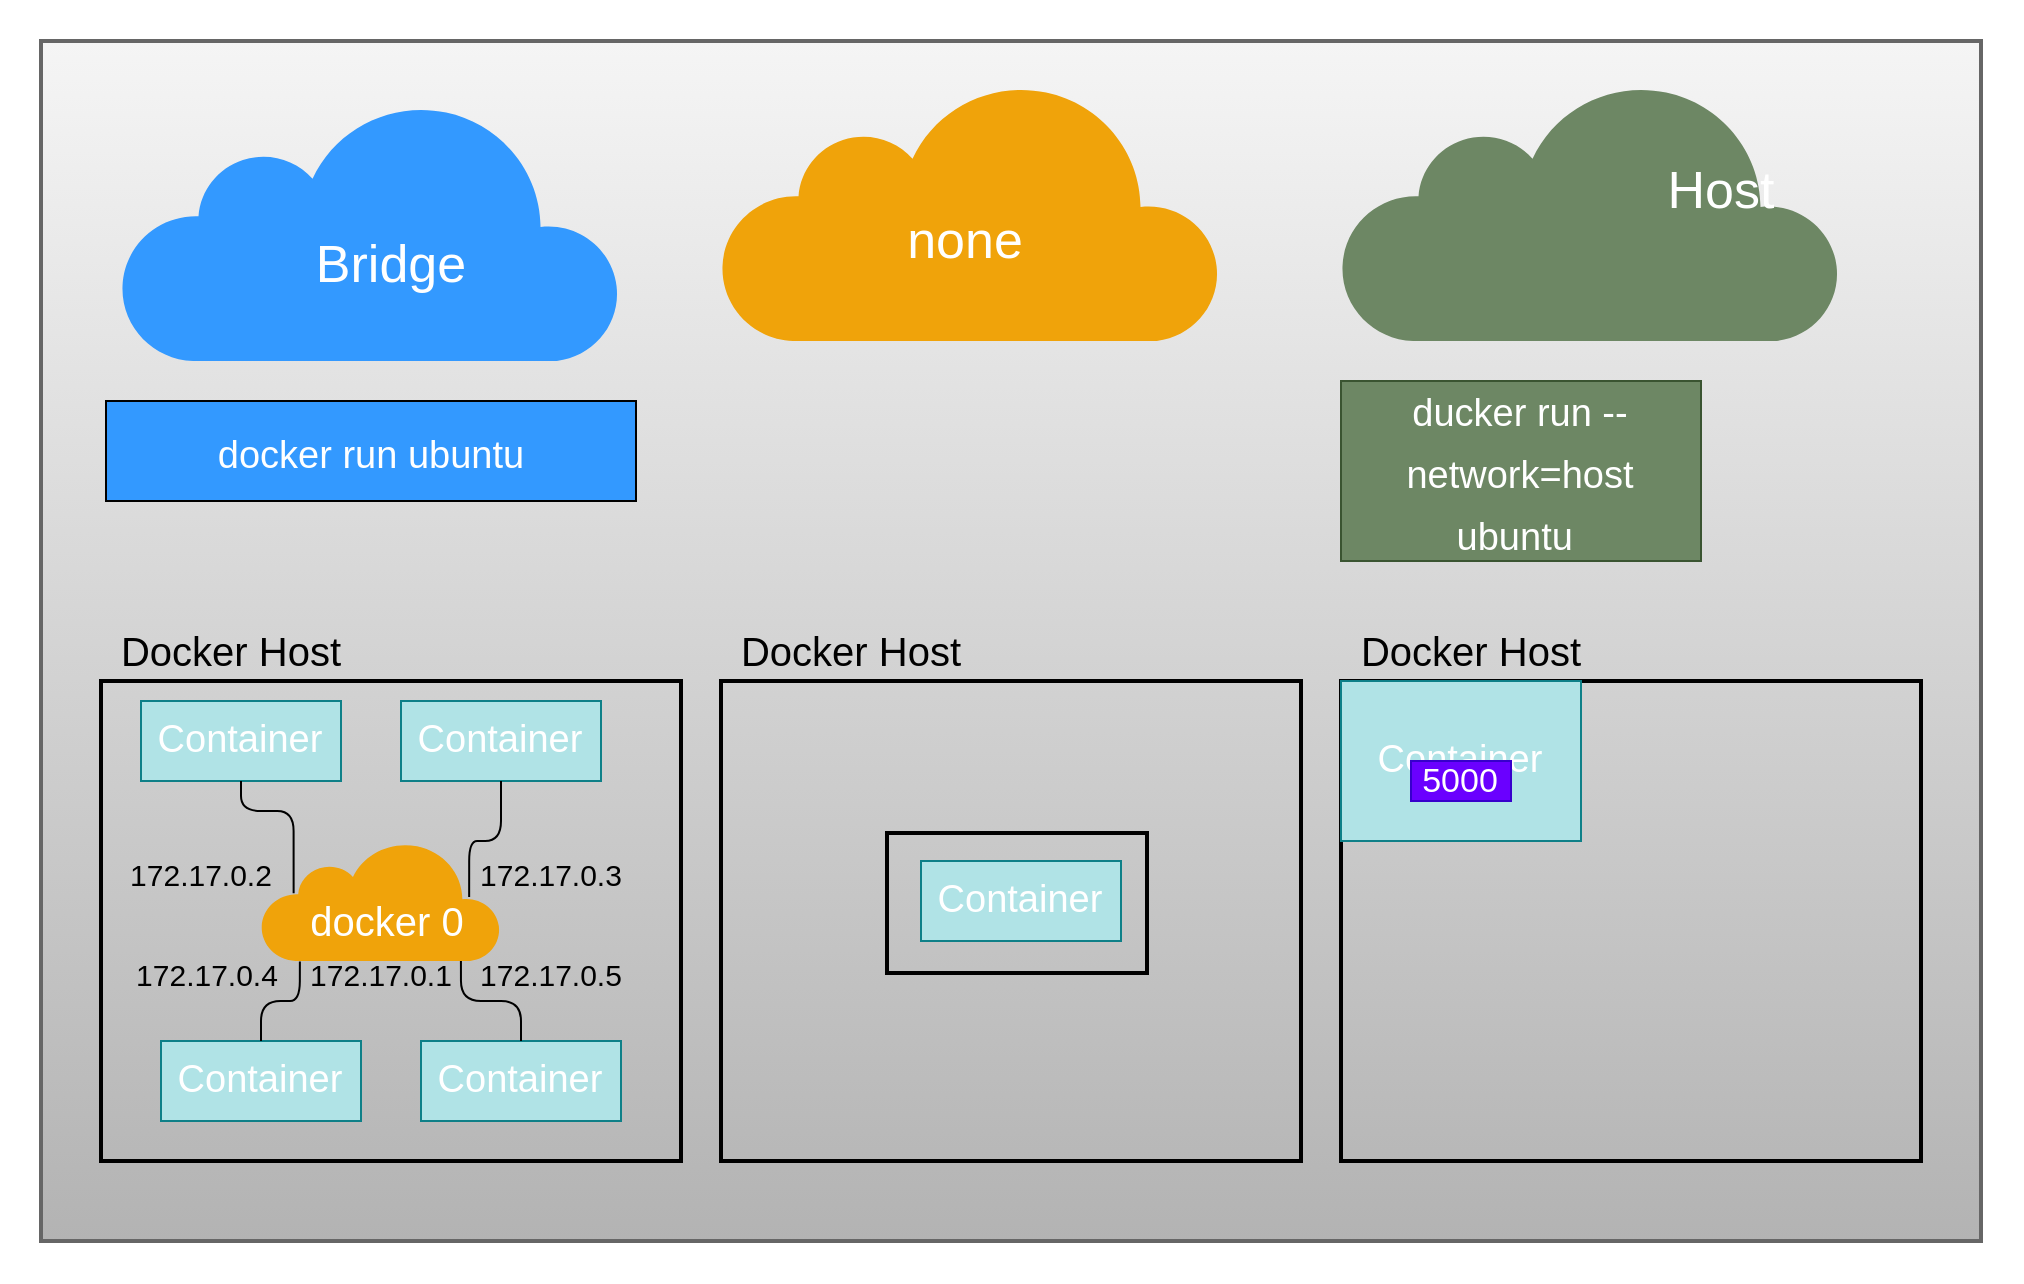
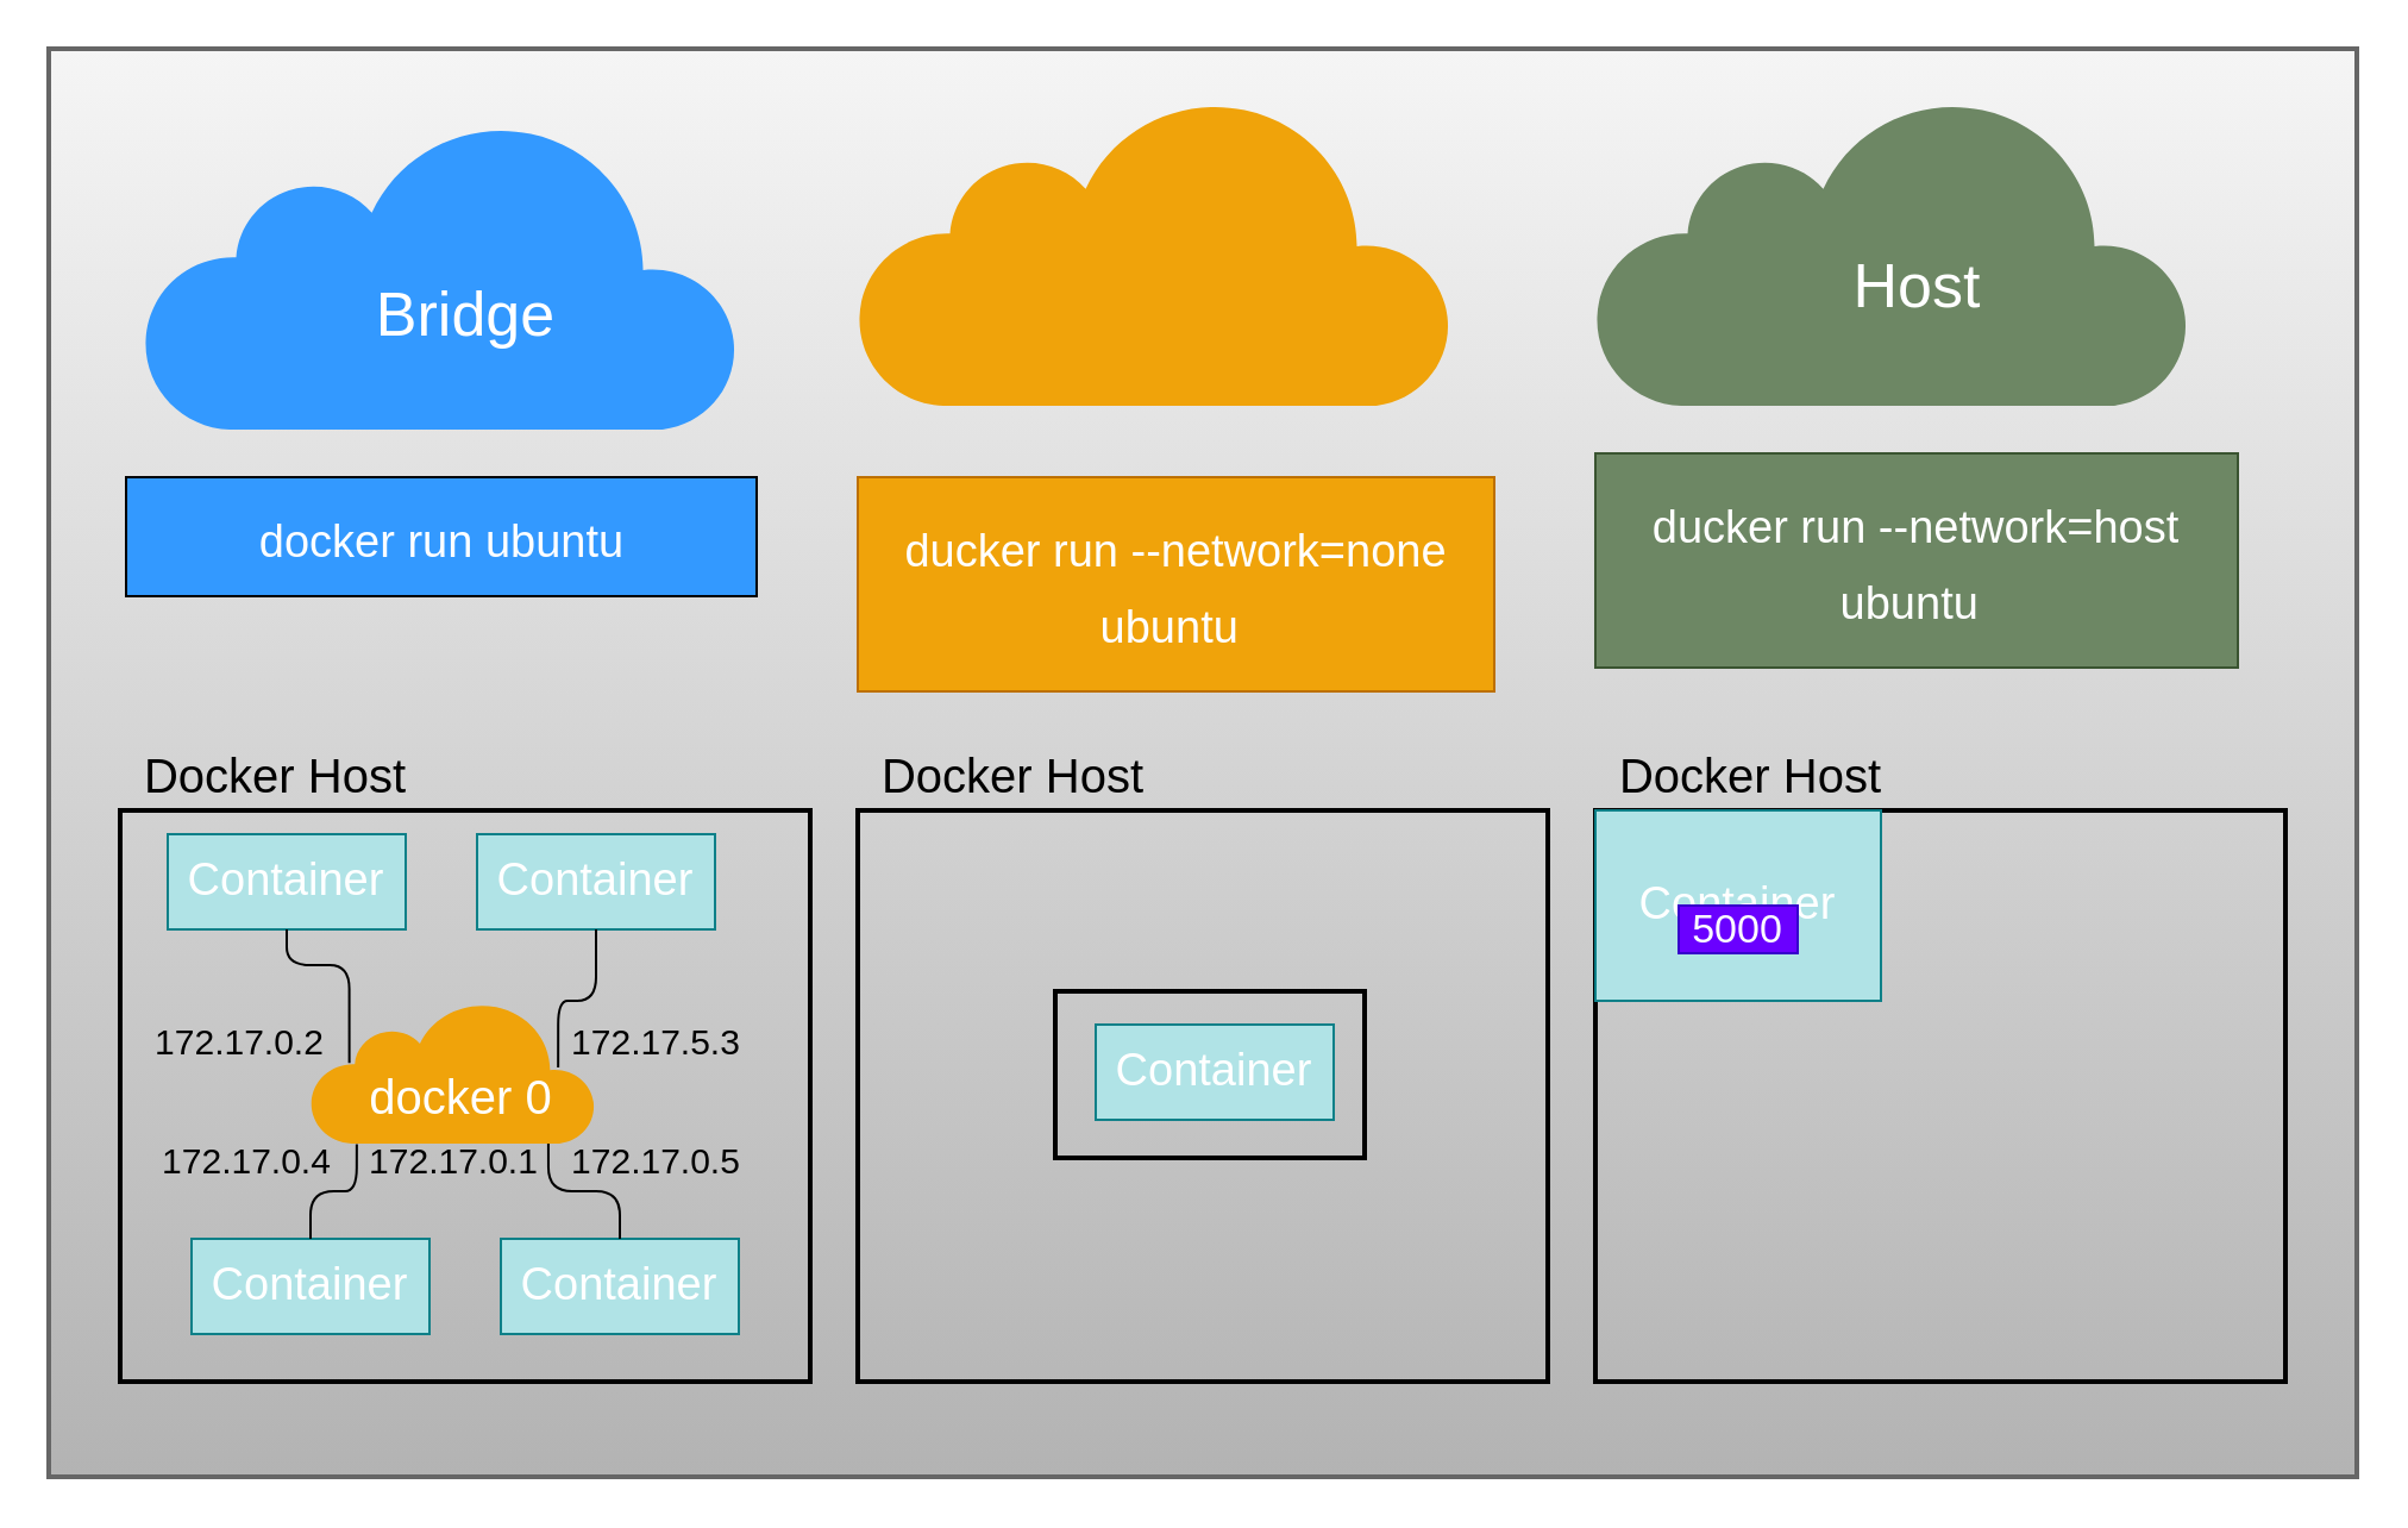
  <mxCell id="0" />
  <mxCell id="1" parent="0" />
  <mxCell id="2" value="" style="whiteSpace=wrap;html=1;fontSize=17;strokeWidth=2;fillColor=#f5f5f5;strokeColor=#666666;gradientColor=#b3b3b3;" parent="1" vertex="1"><mxGeometry x="20" y="20" width="970" height="600" as="geometry" /></mxCell>
  <mxCell id="3" value="" style="whiteSpace=wrap;html=1;fontSize=15;fontColor=#000000;fillColor=none;strokeWidth=2;" parent="1" vertex="1"><mxGeometry x="443" y="416" width="130" height="70" as="geometry" /></mxCell>
  <mxCell id="4" value="" style="whiteSpace=wrap;html=1;fontSize=15;fontColor=#000000;fillColor=none;strokeWidth=2;" parent="1" vertex="1"><mxGeometry x="360" y="340" width="290" height="240" as="geometry" /></mxCell>
  <mxCell id="5" value="" style="html=1;verticalLabelPosition=bottom;align=center;labelBackgroundColor=#ffffff;verticalAlign=top;strokeWidth=2;strokeColor=none;shadow=0;dashed=0;shape=mxgraph.ios7.icons.cloud;fillColor=#6D8764;" parent="1" vertex="1"><mxGeometry x="670" y="40" width="250" height="130" as="geometry" /></mxCell>
  <mxCell id="6" value="" style="html=1;verticalLabelPosition=bottom;align=center;labelBackgroundColor=#ffffff;verticalAlign=top;strokeWidth=2;strokeColor=none;shadow=0;dashed=0;shape=mxgraph.ios7.icons.cloud;fillColor=#F0A30A;" parent="1" vertex="1"><mxGeometry x="360" y="40" width="250" height="130" as="geometry" /></mxCell>
- <mxCell id="7" value="&lt;font style=&quot;font-size: 26px&quot; color=&quot;#ffffff&quot;&gt;none&lt;/font&gt;" style="text;html=1;resizable=0;autosize=1;align=center;verticalAlign=middle;points=[];rounded=0;" parent="1" vertex="1"><mxGeometry x="447" y="110" width="70" height="20" as="geometry" /></mxCell>
- <mxCell id="8" value="&lt;font style=&quot;font-size: 26px&quot; color=&quot;#ffffff&quot;&gt;Host&lt;/font&gt;" style="text;html=1;resizable=0;autosize=1;align=center;verticalAlign=middle;points=[];rounded=0;" parent="1" vertex="1"><mxGeometry x="825" y="85" width="70" height="20" as="geometry" /></mxCell>
+ <mxCell id="8" value="&lt;font style=&quot;font-size: 26px&quot; color=&quot;#ffffff&quot;&gt;Host&lt;/font&gt;" style="text;html=1;resizable=0;autosize=1;align=center;verticalAlign=middle;points=[];rounded=0;" parent="1" vertex="1"><mxGeometry x="770" y="110" width="70" height="20" as="geometry" /></mxCell>
  <mxCell id="9" value="&lt;font style=&quot;font-size: 19px&quot;&gt;docker run ubuntu&lt;/font&gt;" style="whiteSpace=wrap;html=1;fontSize=26;fontColor=#FFFFFF;fillColor=#3399FF;" parent="1" vertex="1"><mxGeometry x="52.5" y="200" width="265" height="50" as="geometry" /></mxCell>
  <mxCell id="10" value="" style="group" parent="1" vertex="1" connectable="0"><mxGeometry x="60" y="50" width="250" height="130" as="geometry" /></mxCell>
  <mxCell id="11" value="" style="html=1;verticalLabelPosition=bottom;align=center;labelBackgroundColor=#ffffff;verticalAlign=top;strokeWidth=2;strokeColor=none;shadow=0;dashed=0;shape=mxgraph.ios7.icons.cloud;fillColor=#3399FF;" parent="10" vertex="1"><mxGeometry width="250" height="130" as="geometry" /></mxCell>
  <mxCell id="12" value="&lt;font style=&quot;font-size: 26px&quot; color=&quot;#ffffff&quot;&gt;Bridge&lt;/font&gt;" style="text;html=1;resizable=0;autosize=1;align=center;verticalAlign=middle;points=[];rounded=0;" parent="10" vertex="1"><mxGeometry x="89.997" y="72.222" width="90" height="20" as="geometry" /></mxCell>
- <mxCell id="14" value="&lt;font style=&quot;font-size: 19px&quot;&gt;&lt;font color=&quot;#ffffff&quot;&gt;ducker run --network=host&lt;br&gt;ubuntu&amp;nbsp;&lt;/font&gt;&lt;br&gt;&lt;/font&gt;" style="whiteSpace=wrap;html=1;fontSize=26;fontColor=#ffffff;fillColor=#6d8764;strokeColor=#3A5431;" parent="1" vertex="1"><mxGeometry x="670" y="190" width="180" height="90" as="geometry" /></mxCell>
+ <mxCell id="13" value="&lt;font style=&quot;font-size: 19px&quot;&gt;&lt;font color=&quot;#ffffff&quot;&gt;ducker run --network=none&lt;br&gt;ubuntu&amp;nbsp;&lt;/font&gt;&lt;br&gt;&lt;/font&gt;" style="whiteSpace=wrap;html=1;fontSize=26;fontColor=#000000;fillColor=#f0a30a;strokeColor=#BD7000;" parent="1" vertex="1"><mxGeometry x="360" y="200" width="267.5" height="90" as="geometry" /></mxCell>
+ <mxCell id="14" value="&lt;font style=&quot;font-size: 19px&quot;&gt;&lt;font color=&quot;#ffffff&quot;&gt;ducker run --network=host&lt;br&gt;ubuntu&amp;nbsp;&lt;/font&gt;&lt;br&gt;&lt;/font&gt;" style="whiteSpace=wrap;html=1;fontSize=26;fontColor=#ffffff;fillColor=#6d8764;strokeColor=#3A5431;" parent="1" vertex="1"><mxGeometry x="670" y="190" width="270" height="90" as="geometry" /></mxCell>
  <mxCell id="15" value="" style="group" parent="1" vertex="1" connectable="0"><mxGeometry x="50" y="310" width="290" height="270" as="geometry" /></mxCell>
  <mxCell id="16" value="&lt;font color=&quot;#ffffff&quot;&gt;Container&lt;/font&gt;" style="whiteSpace=wrap;html=1;fontSize=19;fillColor=#b0e3e6;strokeColor=#0e8088;" parent="15" vertex="1"><mxGeometry x="20" y="40" width="100" height="40" as="geometry" /></mxCell>
  <mxCell id="17" value="&lt;font color=&quot;#ffffff&quot;&gt;Container&lt;/font&gt;" style="whiteSpace=wrap;html=1;fontSize=19;fillColor=#b0e3e6;strokeColor=#0e8088;" parent="15" vertex="1"><mxGeometry x="150" y="40" width="100" height="40" as="geometry" /></mxCell>
  <mxCell id="18" value="&lt;font color=&quot;#ffffff&quot;&gt;Container&lt;/font&gt;" style="whiteSpace=wrap;html=1;fontSize=19;fillColor=#b0e3e6;strokeColor=#0e8088;" parent="15" vertex="1"><mxGeometry x="30" y="210" width="100" height="40" as="geometry" /></mxCell>
  <mxCell id="19" value="&lt;font color=&quot;#ffffff&quot;&gt;Container&lt;/font&gt;" style="whiteSpace=wrap;html=1;fontSize=19;fillColor=#b0e3e6;strokeColor=#0e8088;" parent="15" vertex="1"><mxGeometry x="160" y="210" width="100" height="40" as="geometry" /></mxCell>
  <mxCell id="20" value="" style="html=1;verticalLabelPosition=bottom;align=center;labelBackgroundColor=#ffffff;verticalAlign=top;strokeWidth=2;strokeColor=none;shadow=0;dashed=0;shape=mxgraph.ios7.icons.cloud;fillColor=#f0a30a;fontColor=#000000;" parent="15" vertex="1"><mxGeometry x="80" y="110" width="120" height="60" as="geometry" /></mxCell>
  <mxCell id="21" style="edgeStyle=orthogonalEdgeStyle;html=1;fontSize=20;fontColor=#FFFFFF;endArrow=none;endFill=0;elbow=vertical;entryX=0.136;entryY=0.435;entryDx=0;entryDy=0;entryPerimeter=0;" parent="15" source="16" target="20" edge="1"><mxGeometry relative="1" as="geometry" /></mxCell>
  <mxCell id="22" style="edgeStyle=orthogonalEdgeStyle;html=1;entryX=0.162;entryY=1.005;entryDx=0;entryDy=0;entryPerimeter=0;fontSize=20;fontColor=#FFFFFF;endArrow=none;endFill=0;elbow=vertical;" parent="15" source="18" target="20" edge="1"><mxGeometry relative="1" as="geometry" /></mxCell>
  <mxCell id="23" style="edgeStyle=orthogonalEdgeStyle;html=1;entryX=0.833;entryY=1;entryDx=0;entryDy=0;entryPerimeter=0;fontSize=20;fontColor=#FFFFFF;endArrow=none;endFill=0;elbow=vertical;" parent="15" source="19" target="20" edge="1"><mxGeometry relative="1" as="geometry" /></mxCell>
  <mxCell id="24" value="&lt;font style=&quot;font-size: 20px&quot; color=&quot;#ffffff&quot;&gt;docker 0&lt;/font&gt;" style="text;html=1;resizable=0;autosize=1;align=center;verticalAlign=middle;points=[];rounded=0;" parent="15" vertex="1"><mxGeometry x="97.5" y="140" width="90" height="20" as="geometry" /></mxCell>
  <mxCell id="25" style="edgeStyle=orthogonalEdgeStyle;html=1;fontSize=20;fontColor=#FFFFFF;endArrow=none;endFill=0;elbow=vertical;entryX=0.962;entryY=-0.1;entryDx=0;entryDy=0;entryPerimeter=0;" parent="15" source="17" target="24" edge="1"><mxGeometry relative="1" as="geometry" /></mxCell>
  <mxCell id="26" value="&lt;font color=&quot;#000000&quot; style=&quot;font-size: 15px&quot;&gt;172.17.0.1&lt;/font&gt;" style="text;html=1;resizable=0;autosize=1;align=center;verticalAlign=middle;points=[];fillColor=none;strokeColor=none;rounded=0;fontSize=20;fontColor=#FFFFFF;" parent="15" vertex="1"><mxGeometry x="95" y="160" width="90" height="30" as="geometry" /></mxCell>
  <mxCell id="27" value="&lt;font color=&quot;#000000&quot; style=&quot;font-size: 15px&quot;&gt;172.17.0.4&lt;/font&gt;" style="text;html=1;resizable=0;autosize=1;align=center;verticalAlign=middle;points=[];fillColor=none;strokeColor=none;rounded=0;fontSize=20;fontColor=#FFFFFF;" parent="15" vertex="1"><mxGeometry x="7.5" y="160" width="90" height="30" as="geometry" /></mxCell>
  <mxCell id="28" value="&lt;font color=&quot;#000000&quot; style=&quot;font-size: 15px&quot;&gt;172.17.0.5&lt;/font&gt;" style="text;html=1;resizable=0;autosize=1;align=center;verticalAlign=middle;points=[];fillColor=none;strokeColor=none;rounded=0;fontSize=20;fontColor=#FFFFFF;" parent="15" vertex="1"><mxGeometry x="180" y="160" width="90" height="30" as="geometry" /></mxCell>
- <mxCell id="29" value="&lt;font color=&quot;#000000&quot; style=&quot;font-size: 15px&quot;&gt;172.17.0.3&lt;/font&gt;" style="text;html=1;resizable=0;autosize=1;align=center;verticalAlign=middle;points=[];fillColor=none;strokeColor=none;rounded=0;fontSize=20;fontColor=#FFFFFF;" parent="15" vertex="1"><mxGeometry x="180" y="110" width="90" height="30" as="geometry" /></mxCell>
+ <mxCell id="29" value="&lt;font color=&quot;#000000&quot; style=&quot;font-size: 15px&quot;&gt;172.17.5.3&lt;/font&gt;" style="text;html=1;resizable=0;autosize=1;align=center;verticalAlign=middle;points=[];fillColor=none;strokeColor=none;rounded=0;fontSize=20;fontColor=#FFFFFF;" parent="15" vertex="1"><mxGeometry x="180" y="110" width="90" height="30" as="geometry" /></mxCell>
  <mxCell id="30" value="&lt;font color=&quot;#000000&quot; style=&quot;font-size: 15px&quot;&gt;172.17.0.2&lt;/font&gt;" style="text;html=1;resizable=0;autosize=1;align=center;verticalAlign=middle;points=[];fillColor=none;strokeColor=none;rounded=0;fontSize=20;fontColor=#FFFFFF;" parent="15" vertex="1"><mxGeometry x="5" y="110" width="90" height="30" as="geometry" /></mxCell>
  <mxCell id="31" value="" style="whiteSpace=wrap;html=1;fontSize=15;fontColor=#000000;fillColor=none;strokeWidth=2;" parent="15" vertex="1"><mxGeometry y="30" width="290" height="240" as="geometry" /></mxCell>
  <mxCell id="32" value="&lt;font style=&quot;font-size: 20px&quot;&gt;Docker Host&lt;/font&gt;" style="text;html=1;resizable=0;autosize=1;align=center;verticalAlign=middle;points=[];fillColor=none;strokeColor=none;rounded=0;fontSize=15;fontColor=#000000;" parent="15" vertex="1"><mxGeometry width="130" height="30" as="geometry" /></mxCell>
  <mxCell id="33" value="&lt;font color=&quot;#ffffff&quot;&gt;Container&lt;/font&gt;" style="whiteSpace=wrap;html=1;fontSize=19;fillColor=#b0e3e6;strokeColor=#0e8088;" parent="1" vertex="1"><mxGeometry x="460" y="430" width="100" height="40" as="geometry" /></mxCell>
  <mxCell id="34" value="&lt;font style=&quot;font-size: 20px&quot;&gt;Docker Host&lt;/font&gt;" style="text;html=1;resizable=0;autosize=1;align=center;verticalAlign=middle;points=[];fillColor=none;strokeColor=none;rounded=0;fontSize=15;fontColor=#000000;" parent="1" vertex="1"><mxGeometry x="360" y="310" width="130" height="30" as="geometry" /></mxCell>
  <mxCell id="35" value="" style="whiteSpace=wrap;html=1;fontSize=15;fontColor=#000000;fillColor=none;strokeWidth=2;" parent="1" vertex="1"><mxGeometry x="670" y="340" width="290" height="240" as="geometry" /></mxCell>
  <mxCell id="36" value="&lt;div&gt;&lt;span style=&quot;color: rgb(255 , 255 , 255)&quot;&gt;Container&lt;/span&gt;&lt;/div&gt;" style="whiteSpace=wrap;html=1;fontSize=19;fillColor=#b0e3e6;strokeColor=#0e8088;align=center;" parent="1" vertex="1"><mxGeometry x="670" y="340" width="120" height="80" as="geometry" /></mxCell>
  <mxCell id="37" value="&lt;font style=&quot;font-size: 20px&quot;&gt;Docker Host&lt;/font&gt;" style="text;html=1;resizable=0;autosize=1;align=center;verticalAlign=middle;points=[];fillColor=none;strokeColor=none;rounded=0;fontSize=15;fontColor=#000000;" parent="1" vertex="1"><mxGeometry x="670" y="310" width="130" height="30" as="geometry" /></mxCell>
  <mxCell id="38" value="&lt;font color=&quot;#ffffff&quot; style=&quot;font-size: 17px&quot;&gt;5000&lt;/font&gt;" style="whiteSpace=wrap;html=1;fontSize=19;fillColor=#6a00ff;strokeColor=#3700CC;fontColor=#ffffff;" parent="1" vertex="1"><mxGeometry x="705" y="380" width="50" height="20" as="geometry" /></mxCell>
